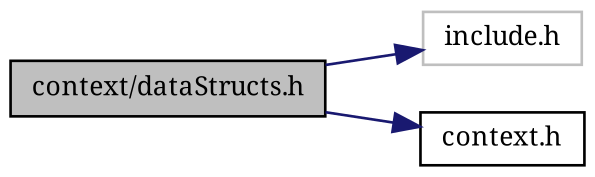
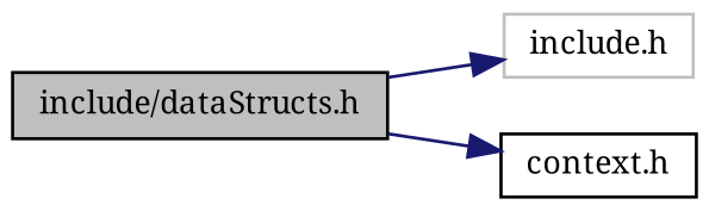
  digraph {
    fontname="Noto Serif"
    rankdir=LR
    node [color=black fillcolor=white fontname="Noto Serif" fontsize=10 shape=record style=filled]
    edge [color=midnightblue fontname="Noto Serif" fontsize=10 labelfontname=Helvetica labelfontsize=10 style=solid]
-   n1 [fillcolor=grey75 fontcolor=black height=0.2 label="context/dataStructs.h" width=0.4]
+   n1 [fillcolor=grey75 fontcolor=black height=0.2 label="include/dataStructs.h" width=0.4]
    n2 [color=grey75 height=0.2 label="include.h" width=0.4]
    n3 [height=0.2 label="context.h" width=0.4]
    n1 -> n2
    n1 -> n3
  }
